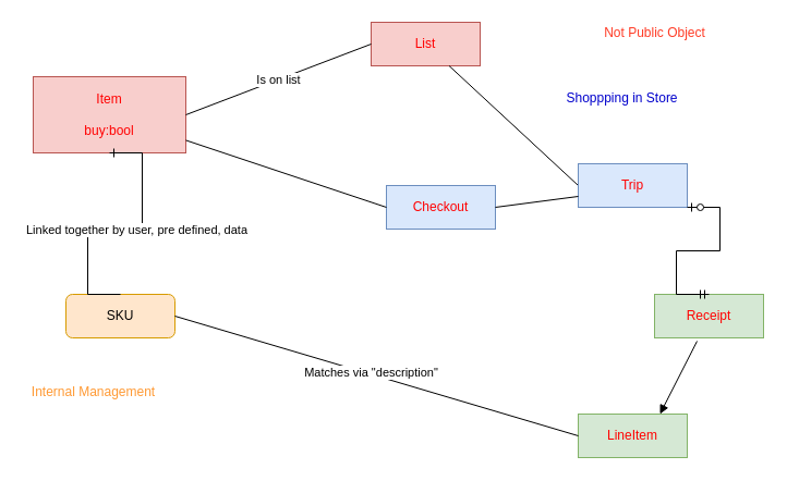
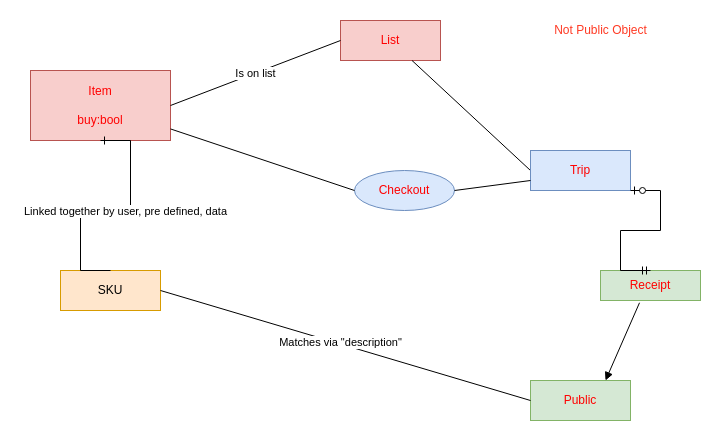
  <mxCell id="0" />
  <mxCell id="1" parent="0" />
  <mxCell id="2" value="&lt;div&gt;&lt;font color=&quot;#FF0000&quot;&gt;Item&lt;/font&gt;&lt;/div&gt;&lt;div&gt;&lt;font color=&quot;#FF0000&quot;&gt;&lt;br&gt;&lt;/font&gt;&lt;/div&gt;&lt;div&gt;&lt;font color=&quot;#FF0000&quot;&gt;buy:bool&lt;br&gt;&lt;/font&gt;&lt;/div&gt;" style="whiteSpace=wrap;html=1;align=center;fillColor=#f8cecc;strokeColor=#b85450;" parent="1" vertex="1"><mxGeometry x="30" y="70" width="140" height="70" as="geometry" /></mxCell>
- <mxCell id="3" value="SKU" style="whiteSpace=wrap;html=1;align=center;fillColor=#ffe6cc;strokeColor=#d79b00;rounded=1;" parent="1" vertex="1"><mxGeometry x="60" y="270" width="100" height="40" as="geometry" /></mxCell>
+ <mxCell id="3" value="SKU" style="whiteSpace=wrap;html=1;align=center;fillColor=#ffe6cc;strokeColor=#d79b00;" parent="1" vertex="1"><mxGeometry x="60" y="270" width="100" height="40" as="geometry" /></mxCell>
  <mxCell id="4" value="" style="edgeStyle=entityRelationEdgeStyle;fontSize=12;html=1;endArrow=ERone;endFill=1;rounded=0;exitX=0.5;exitY=0;exitDx=0;exitDy=0;entryX=0.5;entryY=1;entryDx=0;entryDy=0;" parent="1" source="3" target="2" edge="1"><mxGeometry width="100" height="100" relative="1" as="geometry"><mxPoint x="70" y="260" as="sourcePoint" /><mxPoint x="120" y="160" as="targetPoint" /></mxGeometry></mxCell>
  <mxCell id="5" value="Linked together by user, pre defined, data" style="edgeLabel;html=1;align=center;verticalAlign=middle;resizable=0;points=[];" parent="4" vertex="1" connectable="0"><mxGeometry x="0.018" relative="1" as="geometry"><mxPoint x="17" y="5" as="offset" /></mxGeometry></mxCell>
  <mxCell id="6" value="&lt;font color=&quot;#FF0000&quot;&gt;List&lt;/font&gt;" style="whiteSpace=wrap;html=1;align=center;fillColor=#f8cecc;strokeColor=#b85450;" parent="1" vertex="1"><mxGeometry x="340" y="20" width="100" height="40" as="geometry" /></mxCell>
  <mxCell id="7" value="&lt;div&gt;Is on list&lt;/div&gt;" style="endArrow=none;html=1;rounded=0;exitX=1;exitY=0.5;exitDx=0;exitDy=0;entryX=0;entryY=0.5;entryDx=0;entryDy=0;" parent="1" source="2" target="6" edge="1"><mxGeometry relative="1" as="geometry"><mxPoint x="310" y="520" as="sourcePoint" /><mxPoint x="470" y="520" as="targetPoint" /></mxGeometry></mxCell>
  <mxCell id="8" value="" style="endArrow=none;html=1;rounded=0;exitX=0;exitY=0.5;exitDx=0;exitDy=0;" parent="1" source="9" target="6" edge="1"><mxGeometry relative="1" as="geometry"><mxPoint x="480" y="160" as="sourcePoint" /><mxPoint x="430" y="100" as="targetPoint" /></mxGeometry></mxCell>
  <mxCell id="9" value="&lt;font color=&quot;#FF0000&quot;&gt;Trip&lt;/font&gt;" style="whiteSpace=wrap;html=1;align=center;fillColor=#dae8fc;strokeColor=#6c8ebf;" parent="1" vertex="1"><mxGeometry x="530" y="150" width="100" height="40" as="geometry" /></mxCell>
- <mxCell id="10" value="&lt;font color=&quot;#FF0000&quot;&gt;Checkout&lt;/font&gt;" style="whiteSpace=wrap;html=1;align=center;fillColor=#dae8fc;strokeColor=#6c8ebf;" parent="1" vertex="1"><mxGeometry x="354" y="170" width="100" height="40" as="geometry" /></mxCell>
+ <mxCell id="10" value="&lt;font color=&quot;#FF0000&quot;&gt;Checkout&lt;/font&gt;" style="ellipse;whiteSpace=wrap;html=1;align=center;fillColor=#dae8fc;strokeColor=#6c8ebf;" parent="1" vertex="1"><mxGeometry x="354" y="170" width="100" height="40" as="geometry" /></mxCell>
  <mxCell id="11" value="" style="endArrow=none;html=1;rounded=0;exitX=1;exitY=0.5;exitDx=0;exitDy=0;entryX=0;entryY=0.75;entryDx=0;entryDy=0;" parent="1" source="10" target="9" edge="1"><mxGeometry relative="1" as="geometry"><mxPoint x="310" y="420" as="sourcePoint" /><mxPoint x="470" y="420" as="targetPoint" /></mxGeometry></mxCell>
  <mxCell id="12" value="" style="endArrow=none;html=1;rounded=0;entryX=0;entryY=0.5;entryDx=0;entryDy=0;" parent="1" source="2" target="10" edge="1"><mxGeometry relative="1" as="geometry"><mxPoint x="190" y="149" as="sourcePoint" /><mxPoint x="350" y="149" as="targetPoint" /></mxGeometry></mxCell>
- <mxCell id="13" value="&lt;div&gt;&lt;font color=&quot;#FF0000&quot;&gt;Receipt&lt;/font&gt;&lt;/div&gt;" style="whiteSpace=wrap;html=1;align=center;fillColor=#d5e8d4;strokeColor=#82b366;" parent="1" vertex="1"><mxGeometry x="600" y="270" width="100" height="40" as="geometry" /></mxCell>
+ <mxCell id="13" value="&lt;div&gt;&lt;font color=&quot;#FF0000&quot;&gt;Receipt&lt;/font&gt;&lt;/div&gt;" style="whiteSpace=wrap;html=1;align=center;fillColor=#d5e8d4;strokeColor=#82b366;" parent="1" vertex="1"><mxGeometry x="600" y="270" width="100" height="30" as="geometry" /></mxCell>
  <mxCell id="14" value="" style="edgeStyle=entityRelationEdgeStyle;fontSize=12;html=1;endArrow=ERzeroToOne;startArrow=ERmandOne;rounded=0;entryX=1;entryY=1;entryDx=0;entryDy=0;exitX=0.5;exitY=0;exitDx=0;exitDy=0;" parent="1" source="13" target="9" edge="1"><mxGeometry width="100" height="100" relative="1" as="geometry"><mxPoint x="520" y="310" as="sourcePoint" /><mxPoint x="620" y="210" as="targetPoint" /></mxGeometry></mxCell>
- <mxCell id="15" value="&lt;font color=&quot;#FF0000&quot;&gt;LineItem&lt;/font&gt;" style="whiteSpace=wrap;html=1;align=center;fillColor=#d5e8d4;strokeColor=#82b366;" parent="1" vertex="1"><mxGeometry x="530" y="380" width="100" height="40" as="geometry" /></mxCell>
+ <mxCell id="15" value="&lt;font color=&quot;#FF0000&quot;&gt;Public&lt;/font&gt;" style="whiteSpace=wrap;html=1;align=center;fillColor=#d5e8d4;strokeColor=#82b366;" parent="1" vertex="1"><mxGeometry x="530" y="380" width="100" height="40" as="geometry" /></mxCell>
  <mxCell id="16" value="" style="endArrow=none;html=1;rounded=0;exitX=1;exitY=0.5;exitDx=0;exitDy=0;entryX=0;entryY=0.5;entryDx=0;entryDy=0;" parent="1" source="3" target="15" edge="1"><mxGeometry relative="1" as="geometry"><mxPoint x="310" y="420" as="sourcePoint" /><mxPoint x="470" y="420" as="targetPoint" /></mxGeometry></mxCell>
  <mxCell id="17" value="Matches via &quot;description&quot;" style="edgeLabel;html=1;align=center;verticalAlign=middle;resizable=0;points=[];fontColor=#000000;" parent="16" vertex="1" connectable="0"><mxGeometry x="-0.031" y="2" relative="1" as="geometry"><mxPoint as="offset" /></mxGeometry></mxCell>
  <mxCell id="18" value="" style="endArrow=block;html=1;rounded=0;entryX=0.75;entryY=0;entryDx=0;entryDy=0;exitX=0.39;exitY=1.075;exitDx=0;exitDy=0;exitPerimeter=0;" parent="1" source="13" target="15" edge="1"><mxGeometry relative="1" as="geometry"><mxPoint x="500" y="350" as="sourcePoint" /><mxPoint x="660" y="350" as="targetPoint" /></mxGeometry></mxCell>
- <mxCell id="19" value="&lt;font color=&quot;#0000CC&quot;&gt;Shoppping in Store&lt;/font&gt;" style="text;html=1;align=center;verticalAlign=middle;resizable=0;points=[];autosize=1;strokeColor=none;fillColor=none;fontColor=#FF0000;" parent="1" vertex="1"><mxGeometry x="510" y="80" width="120" height="20" as="geometry" /></mxCell>
- <mxCell id="20" value="&lt;font color=&quot;#FF9933&quot;&gt;Internal Management&lt;/font&gt;" style="text;html=1;align=center;verticalAlign=middle;resizable=0;points=[];autosize=1;strokeColor=none;fillColor=none;fontColor=#000000;" parent="1" vertex="1"><mxGeometry x="20" y="350" width="130" height="20" as="geometry" /></mxCell>
  <mxCell id="21" value="&lt;font color=&quot;#FF3A24&quot;&gt;Not Public Object&lt;/font&gt;" style="text;html=1;align=center;verticalAlign=middle;resizable=0;points=[];autosize=1;strokeColor=none;fillColor=none;" vertex="1" parent="1"><mxGeometry x="545" y="20" width="110" height="20" as="geometry" /></mxCell>
